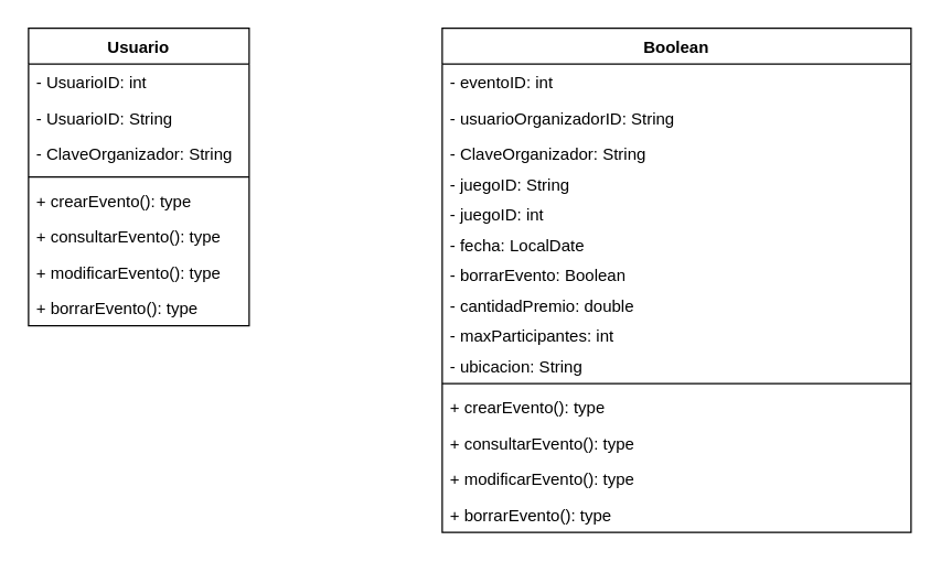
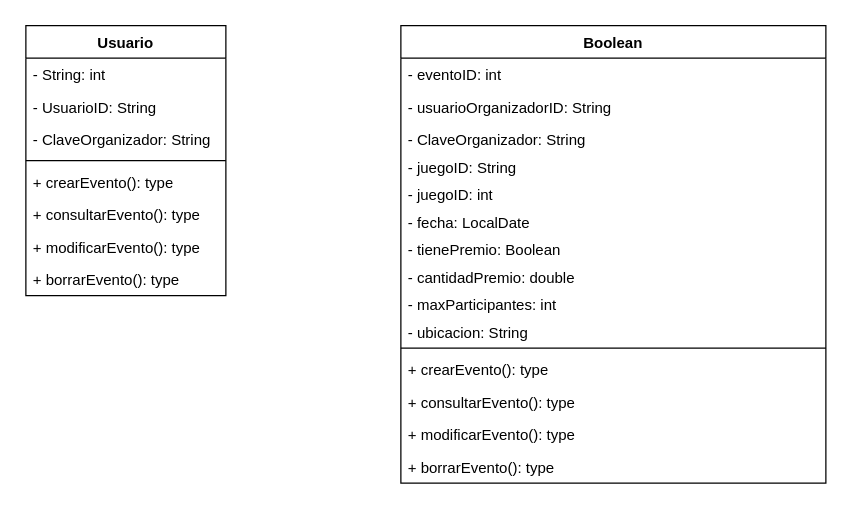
  <mxCell id="0" />
  <mxCell id="1" parent="0" />
  <mxCell id="2" value="Usuario" style="swimlane;fontStyle=1;align=center;verticalAlign=top;childLayout=stackLayout;horizontal=1;startSize=26;horizontalStack=0;resizeParent=1;resizeParentMax=0;resizeLast=0;collapsible=1;marginBottom=0;whiteSpace=wrap;html=1;" vertex="1" parent="1"><mxGeometry x="20" y="20" width="160" height="216" as="geometry" /></mxCell>
- <mxCell id="3" value="- UsuarioID: int" style="text;strokeColor=none;fillColor=none;align=left;verticalAlign=top;spacingLeft=4;spacingRight=4;overflow=hidden;rotatable=0;points=[[0,0.5],[1,0.5]];portConstraint=eastwest;whiteSpace=wrap;html=1;" vertex="1" parent="2"><mxGeometry y="26" width="160" height="26" as="geometry" /></mxCell>
+ <mxCell id="3" value="- String: int" style="text;strokeColor=none;fillColor=none;align=left;verticalAlign=top;spacingLeft=4;spacingRight=4;overflow=hidden;rotatable=0;points=[[0,0.5],[1,0.5]];portConstraint=eastwest;whiteSpace=wrap;html=1;" vertex="1" parent="2"><mxGeometry y="26" width="160" height="26" as="geometry" /></mxCell>
  <mxCell id="4" value="- UsuarioID: String" style="text;strokeColor=none;fillColor=none;align=left;verticalAlign=top;spacingLeft=4;spacingRight=4;overflow=hidden;rotatable=0;points=[[0,0.5],[1,0.5]];portConstraint=eastwest;whiteSpace=wrap;html=1;" vertex="1" parent="2"><mxGeometry y="52" width="160" height="26" as="geometry" /></mxCell>
  <mxCell id="5" value="- ClaveOrganizador: String" style="text;strokeColor=none;fillColor=none;align=left;verticalAlign=top;spacingLeft=4;spacingRight=4;overflow=hidden;rotatable=0;points=[[0,0.5],[1,0.5]];portConstraint=eastwest;whiteSpace=wrap;html=1;" vertex="1" parent="2"><mxGeometry y="78" width="160" height="26" as="geometry" /></mxCell>
  <mxCell id="6" value="" style="line;strokeWidth=1;fillColor=none;align=left;verticalAlign=middle;spacingTop=-1;spacingLeft=3;spacingRight=3;rotatable=0;labelPosition=right;points=[];portConstraint=eastwest;strokeColor=inherit;" vertex="1" parent="2"><mxGeometry y="104" width="160" height="8" as="geometry" /></mxCell>
  <mxCell id="7" value="+ crearEvento(): type" style="text;strokeColor=none;fillColor=none;align=left;verticalAlign=top;spacingLeft=4;spacingRight=4;overflow=hidden;rotatable=0;points=[[0,0.5],[1,0.5]];portConstraint=eastwest;whiteSpace=wrap;html=1;" vertex="1" parent="2"><mxGeometry y="112" width="160" height="26" as="geometry" /></mxCell>
  <mxCell id="8" value="+ consultarEvento(): type" style="text;strokeColor=none;fillColor=none;align=left;verticalAlign=top;spacingLeft=4;spacingRight=4;overflow=hidden;rotatable=0;points=[[0,0.5],[1,0.5]];portConstraint=eastwest;whiteSpace=wrap;html=1;" vertex="1" parent="2"><mxGeometry y="138" width="160" height="26" as="geometry" /></mxCell>
  <mxCell id="9" value="+ modificarEvento(): type" style="text;strokeColor=none;fillColor=none;align=left;verticalAlign=top;spacingLeft=4;spacingRight=4;overflow=hidden;rotatable=0;points=[[0,0.5],[1,0.5]];portConstraint=eastwest;whiteSpace=wrap;html=1;" vertex="1" parent="2"><mxGeometry y="164" width="160" height="26" as="geometry" /></mxCell>
  <mxCell id="10" value="+ borrarEvento(): type" style="text;strokeColor=none;fillColor=none;align=left;verticalAlign=top;spacingLeft=4;spacingRight=4;overflow=hidden;rotatable=0;points=[[0,0.5],[1,0.5]];portConstraint=eastwest;whiteSpace=wrap;html=1;" vertex="1" parent="2"><mxGeometry y="190" width="160" height="26" as="geometry" /></mxCell>
  <mxCell id="11" value="Boolean" style="swimlane;fontStyle=1;align=center;verticalAlign=top;childLayout=stackLayout;horizontal=1;startSize=26;horizontalStack=0;resizeParent=1;resizeParentMax=0;resizeLast=0;collapsible=1;marginBottom=0;whiteSpace=wrap;html=1;" vertex="1" parent="1"><mxGeometry x="320" y="20" width="340" height="366" as="geometry" /></mxCell>
  <mxCell id="12" value="- eventoID: int" style="text;strokeColor=none;fillColor=none;align=left;verticalAlign=top;spacingLeft=4;spacingRight=4;overflow=hidden;rotatable=0;points=[[0,0.5],[1,0.5]];portConstraint=eastwest;whiteSpace=wrap;html=1;" vertex="1" parent="11"><mxGeometry y="26" width="340" height="26" as="geometry" /></mxCell>
  <mxCell id="13" value="- usuarioOrganizadorID: String" style="text;strokeColor=none;fillColor=none;align=left;verticalAlign=top;spacingLeft=4;spacingRight=4;overflow=hidden;rotatable=0;points=[[0,0.5],[1,0.5]];portConstraint=eastwest;whiteSpace=wrap;html=1;" vertex="1" parent="11"><mxGeometry y="52" width="340" height="26" as="geometry" /></mxCell>
  <mxCell id="14" value="- ClaveOrganizador: String" style="text;strokeColor=none;fillColor=none;align=left;verticalAlign=top;spacingLeft=4;spacingRight=4;overflow=hidden;rotatable=0;points=[[0,0.5],[1,0.5]];portConstraint=eastwest;whiteSpace=wrap;html=1;" vertex="1" parent="11"><mxGeometry y="78" width="340" height="22" as="geometry" /></mxCell>
  <mxCell id="15" value="- juegoID: String" style="text;strokeColor=none;fillColor=none;align=left;verticalAlign=top;spacingLeft=4;spacingRight=4;overflow=hidden;rotatable=0;points=[[0,0.5],[1,0.5]];portConstraint=eastwest;whiteSpace=wrap;html=1;" vertex="1" parent="11"><mxGeometry y="100" width="340" height="22" as="geometry" /></mxCell>
  <mxCell id="16" value="- juegoID: int" style="text;strokeColor=none;fillColor=none;align=left;verticalAlign=top;spacingLeft=4;spacingRight=4;overflow=hidden;rotatable=0;points=[[0,0.5],[1,0.5]];portConstraint=eastwest;whiteSpace=wrap;html=1;" vertex="1" parent="11"><mxGeometry y="122" width="340" height="22" as="geometry" /></mxCell>
  <mxCell id="17" value="- fecha: LocalDate" style="text;strokeColor=none;fillColor=none;align=left;verticalAlign=top;spacingLeft=4;spacingRight=4;overflow=hidden;rotatable=0;points=[[0,0.5],[1,0.5]];portConstraint=eastwest;whiteSpace=wrap;html=1;" vertex="1" parent="11"><mxGeometry y="144" width="340" height="22" as="geometry" /></mxCell>
- <mxCell id="18" value="- borrarEvento: Boolean" style="text;strokeColor=none;fillColor=none;align=left;verticalAlign=top;spacingLeft=4;spacingRight=4;overflow=hidden;rotatable=0;points=[[0,0.5],[1,0.5]];portConstraint=eastwest;whiteSpace=wrap;html=1;" vertex="1" parent="11"><mxGeometry y="166" width="340" height="22" as="geometry" /></mxCell>
+ <mxCell id="18" value="- tienePremio: Boolean" style="text;strokeColor=none;fillColor=none;align=left;verticalAlign=top;spacingLeft=4;spacingRight=4;overflow=hidden;rotatable=0;points=[[0,0.5],[1,0.5]];portConstraint=eastwest;whiteSpace=wrap;html=1;" vertex="1" parent="11"><mxGeometry y="166" width="340" height="22" as="geometry" /></mxCell>
  <mxCell id="19" value="- cantidadPremio: double" style="text;strokeColor=none;fillColor=none;align=left;verticalAlign=top;spacingLeft=4;spacingRight=4;overflow=hidden;rotatable=0;points=[[0,0.5],[1,0.5]];portConstraint=eastwest;whiteSpace=wrap;html=1;" vertex="1" parent="11"><mxGeometry y="188" width="340" height="22" as="geometry" /></mxCell>
  <mxCell id="20" value="- maxParticipantes: int" style="text;strokeColor=none;fillColor=none;align=left;verticalAlign=top;spacingLeft=4;spacingRight=4;overflow=hidden;rotatable=0;points=[[0,0.5],[1,0.5]];portConstraint=eastwest;whiteSpace=wrap;html=1;" vertex="1" parent="11"><mxGeometry y="210" width="340" height="22" as="geometry" /></mxCell>
  <mxCell id="21" value="- ubicacion: String" style="text;strokeColor=none;fillColor=none;align=left;verticalAlign=top;spacingLeft=4;spacingRight=4;overflow=hidden;rotatable=0;points=[[0,0.5],[1,0.5]];portConstraint=eastwest;whiteSpace=wrap;html=1;" vertex="1" parent="11"><mxGeometry y="232" width="340" height="22" as="geometry" /></mxCell>
  <mxCell id="22" value="" style="line;strokeWidth=1;fillColor=none;align=left;verticalAlign=middle;spacingTop=-1;spacingLeft=3;spacingRight=3;rotatable=0;labelPosition=right;points=[];portConstraint=eastwest;strokeColor=inherit;" vertex="1" parent="11"><mxGeometry y="254" width="340" height="8" as="geometry" /></mxCell>
  <mxCell id="23" value="+ crearEvento(): type" style="text;strokeColor=none;fillColor=none;align=left;verticalAlign=top;spacingLeft=4;spacingRight=4;overflow=hidden;rotatable=0;points=[[0,0.5],[1,0.5]];portConstraint=eastwest;whiteSpace=wrap;html=1;" vertex="1" parent="11"><mxGeometry y="262" width="340" height="26" as="geometry" /></mxCell>
  <mxCell id="24" value="+ consultarEvento(): type" style="text;strokeColor=none;fillColor=none;align=left;verticalAlign=top;spacingLeft=4;spacingRight=4;overflow=hidden;rotatable=0;points=[[0,0.5],[1,0.5]];portConstraint=eastwest;whiteSpace=wrap;html=1;" vertex="1" parent="11"><mxGeometry y="288" width="340" height="26" as="geometry" /></mxCell>
  <mxCell id="25" value="+ modificarEvento(): type" style="text;strokeColor=none;fillColor=none;align=left;verticalAlign=top;spacingLeft=4;spacingRight=4;overflow=hidden;rotatable=0;points=[[0,0.5],[1,0.5]];portConstraint=eastwest;whiteSpace=wrap;html=1;" vertex="1" parent="11"><mxGeometry y="314" width="340" height="26" as="geometry" /></mxCell>
  <mxCell id="26" value="+ borrarEvento(): type" style="text;strokeColor=none;fillColor=none;align=left;verticalAlign=top;spacingLeft=4;spacingRight=4;overflow=hidden;rotatable=0;points=[[0,0.5],[1,0.5]];portConstraint=eastwest;whiteSpace=wrap;html=1;" vertex="1" parent="11"><mxGeometry y="340" width="340" height="26" as="geometry" /></mxCell>
